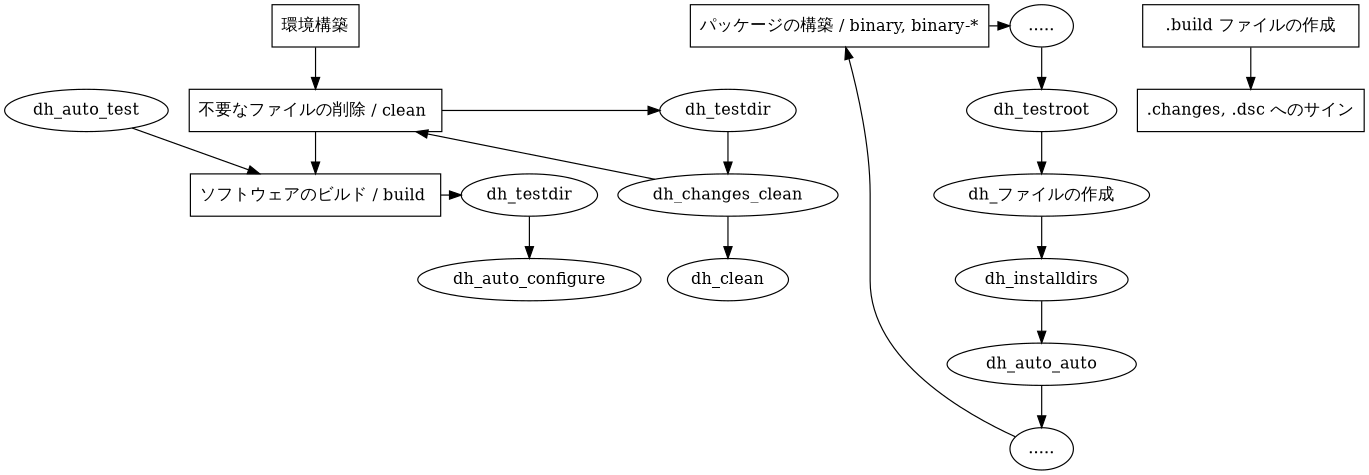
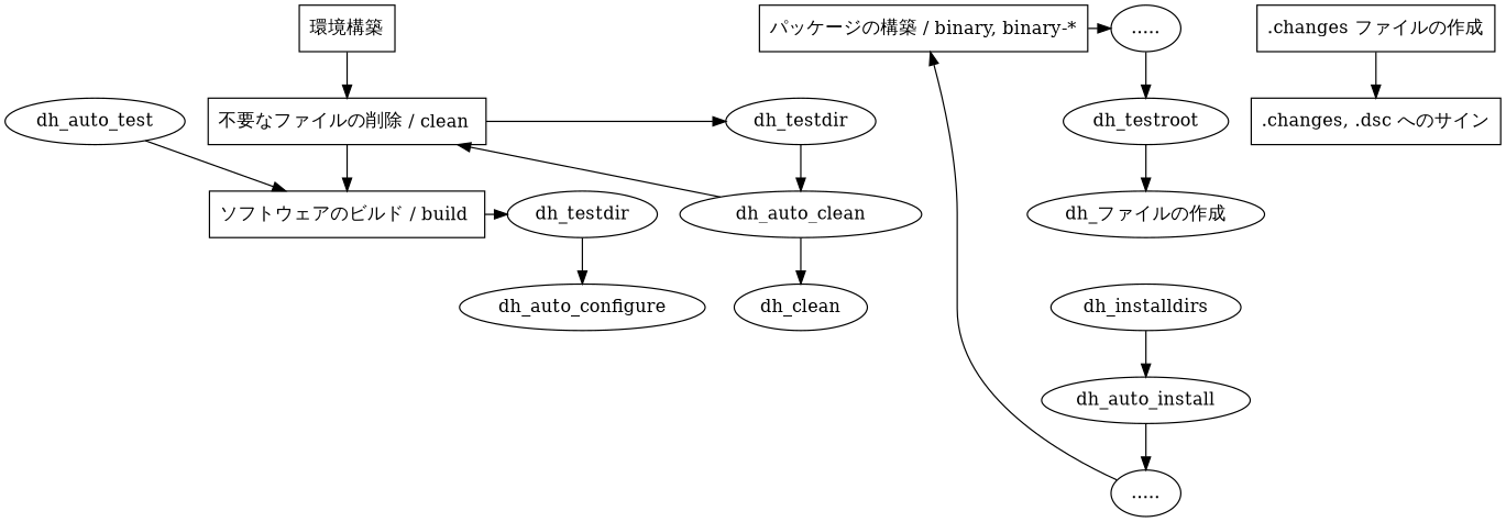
  digraph {
    node [group=4]
    n1 [group=1 label="不要なファイルの削除 / clean " shape=box]
    n2 [group=2 label=dh_testdir]
    n3 [group=1 label="ソフトウェアのビルド / build " shape=box]
    n4 [group=3 label=dh_testdir]
    n5 [group=1 label="パッケージの構築 / binary, binary-*" shape=box]
    n6 [label="....."]
-   dh_auto_clean [group=2 label=dh_changes_clean]
+   dh_auto_clean [group=2]
    n8 [group=3 label=dh_auto_configure]
    dh_testroot
    n10 [label="環境構築" shape=box group=""]
-   n11 [group=1 label=".build ファイルの作成" shape=box]
+   n11 [group=1 label=".changes ファイルの作成" shape=box]
    n12 [group=1 label=".changes, .dsc へのサイン" shape=box]
    dh_clean [group=2]
    n14 [group=3 label=dh_auto_test]
    n15 [label="dh_ファイルの作成"]
    dh_installdirs
-   dh_auto_install [label=dh_auto_auto]
+   dh_auto_install
    n18 [label="....."]
    subgraph sub_1 {
      rank=same
      n1
      n2
    }
    subgraph sub_2 {
      rank=same
      n3
      n4
    }
    subgraph sub_3 {
      rank=same
      n5
      n6
    }
    n1 -> n2
    n1 -> n3
    n2 -> dh_auto_clean
    n3 -> n4
    n4 -> n8
    n5 -> n6
    n6 -> dh_testroot
    dh_auto_clean -> n1
    dh_auto_clean -> dh_clean
    dh_testroot -> n15
    n10 -> n1
    n11 -> n12
    n14 -> n3
-   n15 -> dh_installdirs
    dh_installdirs -> dh_auto_install
    dh_auto_install -> n18
    n18 -> n5
  }
